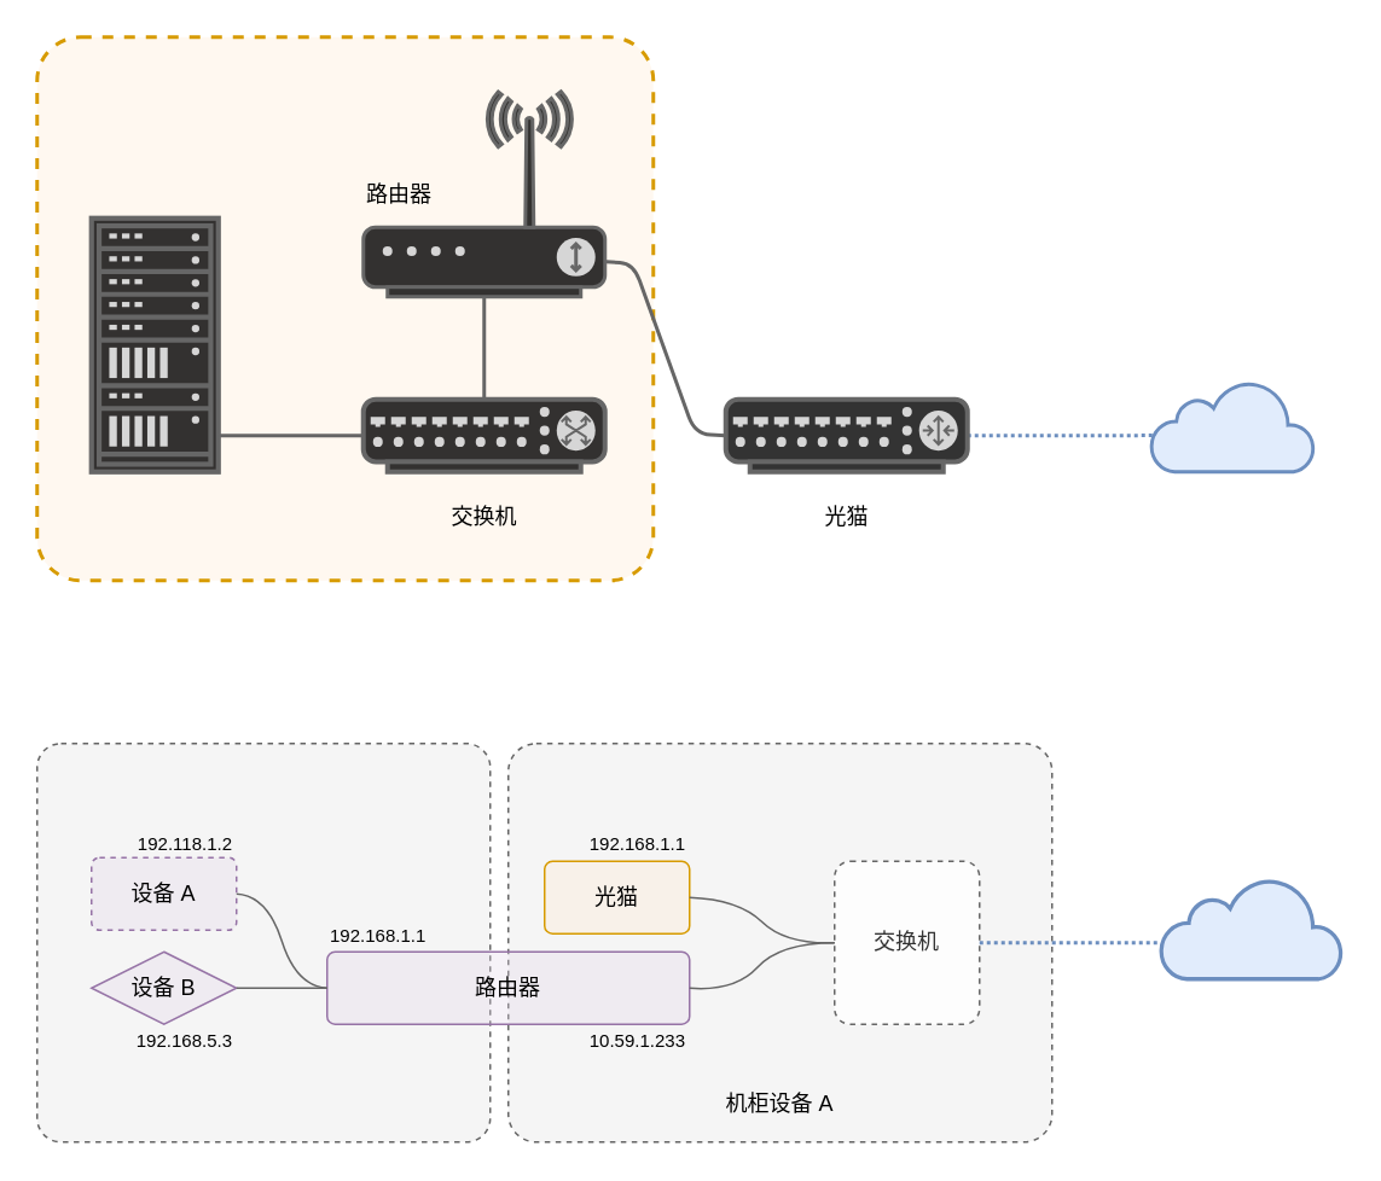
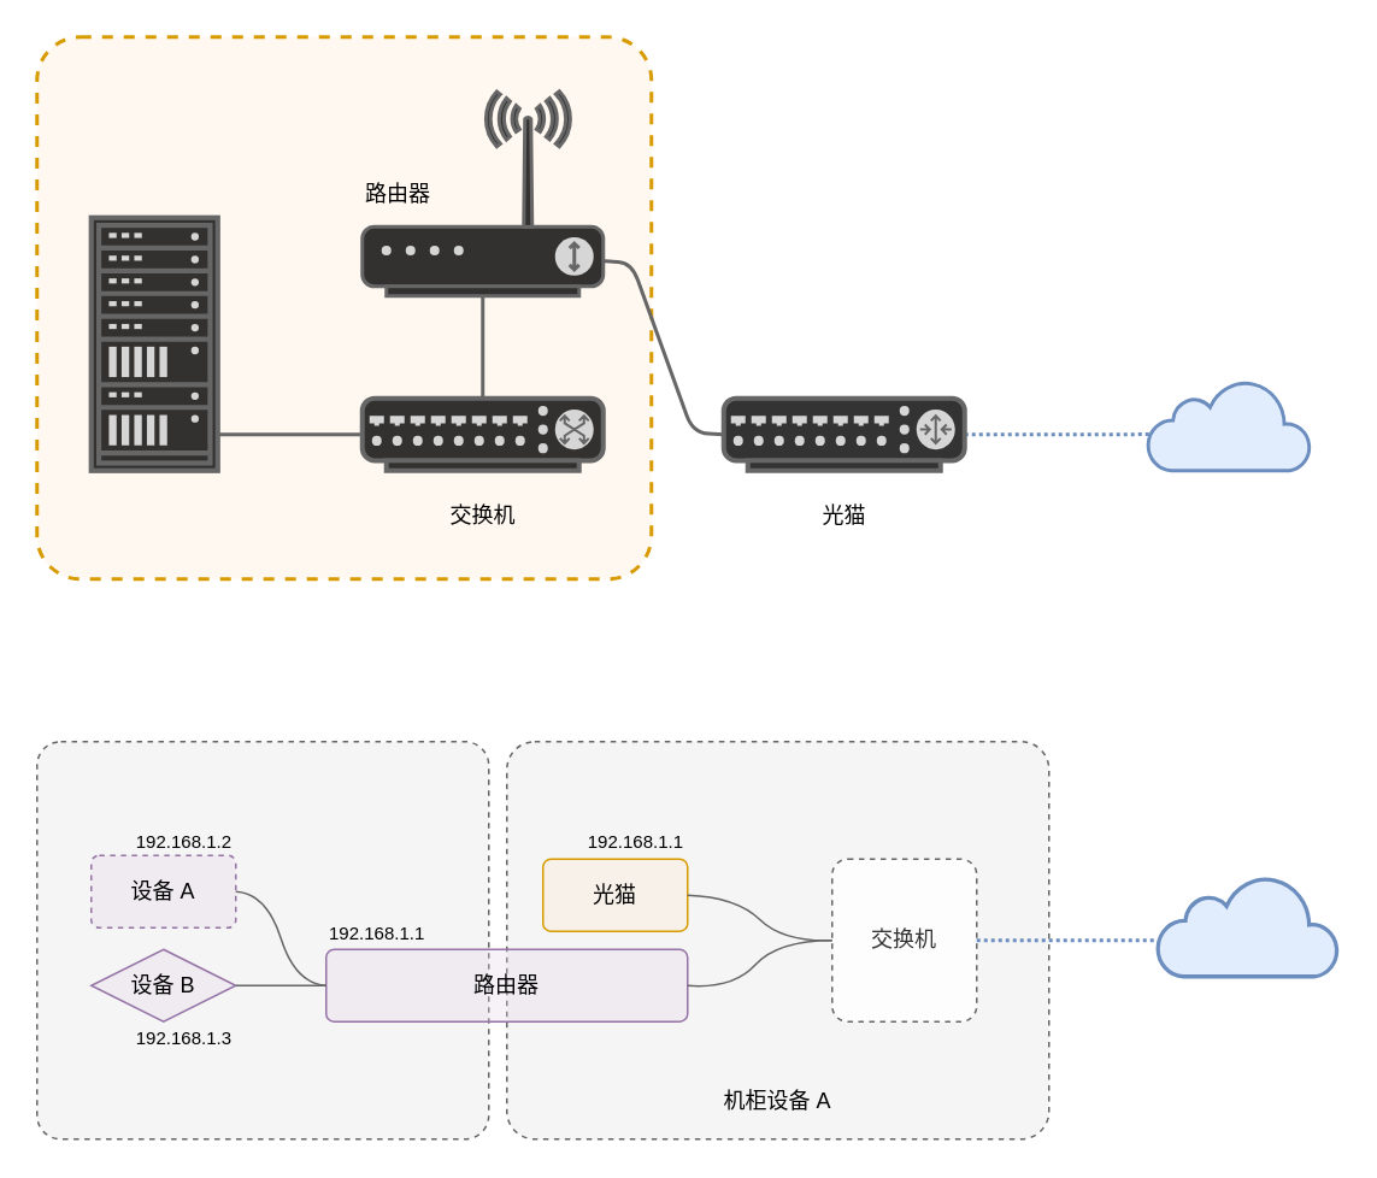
  <mxCell id="0" />
  <mxCell id="1" parent="0" />
  <mxCell id="2" value="" style="group" vertex="1" connectable="0" parent="1"><mxGeometry x="20" y="20" width="704.67" height="300" as="geometry" /></mxCell>
  <mxCell id="3" value="" style="rounded=1;whiteSpace=wrap;html=1;arcSize=8;fillColor=#ffe6cc;strokeColor=#d79b00;fillOpacity=30;dashed=1;strokeWidth=2;" vertex="1" parent="2"><mxGeometry width="340" height="300" as="geometry" /></mxCell>
  <mxCell id="4" style="edgeStyle=none;html=1;exitX=0.5;exitY=0;exitDx=0;exitDy=0;exitPerimeter=0;endArrow=none;endFill=0;strokeWidth=2;fillColor=#f5f5f5;strokeColor=#666666;" edge="1" parent="2" source="5" target="6"><mxGeometry relative="1" as="geometry" /></mxCell>
  <mxCell id="5" value="" style="verticalAlign=top;verticalLabelPosition=bottom;labelPosition=center;align=center;html=1;outlineConnect=0;gradientDirection=north;strokeWidth=2;shape=mxgraph.networks.switch;fillColor=#000000;fillOpacity=80;fontColor=#333333;strokeColor=#666666;" vertex="1" parent="2"><mxGeometry x="180" y="200" width="133.33" height="40" as="geometry" /></mxCell>
  <mxCell id="6" value="" style="verticalAlign=top;verticalLabelPosition=bottom;labelPosition=center;align=center;html=1;outlineConnect=0;fillColor=#000000;strokeColor=#666666;gradientDirection=north;strokeWidth=2;shape=mxgraph.networks.wireless_modem;fontFamily=Helvetica;fontSize=12;fontColor=#333333;fillOpacity=80;" vertex="1" parent="2"><mxGeometry x="180" y="30" width="133.33" height="113.33" as="geometry" /></mxCell>
  <mxCell id="7" style="edgeStyle=none;html=1;exitX=1;exitY=0.5;exitDx=0;exitDy=0;exitPerimeter=0;endArrow=none;endFill=0;fillColor=#dae8fc;strokeColor=#6c8ebf;strokeWidth=2;dashed=1;dashPattern=1 1;" edge="1" parent="2" source="8"><mxGeometry relative="1" as="geometry"><mxPoint x="616.67" y="219.905" as="targetPoint" /><mxPoint x="550" y="220" as="sourcePoint" /></mxGeometry></mxCell>
  <mxCell id="8" value="" style="fontColor=#333333;verticalAlign=top;verticalLabelPosition=bottom;labelPosition=center;align=center;html=1;outlineConnect=0;fillColor=#000000;strokeColor=#666666;gradientColor=none;gradientDirection=north;strokeWidth=2;shape=mxgraph.networks.router;fontFamily=Helvetica;fontSize=12;fillOpacity=80;" vertex="1" parent="2"><mxGeometry x="380" y="200" width="133.33" height="40" as="geometry" /></mxCell>
  <mxCell id="9" style="edgeStyle=none;html=1;entryX=0;entryY=0.5;entryDx=0;entryDy=0;entryPerimeter=0;endArrow=none;endFill=0;strokeWidth=2;fillColor=#f5f5f5;strokeColor=#666666;" edge="1" parent="2" target="8"><mxGeometry relative="1" as="geometry"><mxPoint x="314" y="124" as="sourcePoint" /><Array as="points"><mxPoint x="329" y="125" /><mxPoint x="363" y="219" /></Array></mxGeometry></mxCell>
  <mxCell id="10" value="" style="html=1;outlineConnect=0;fillColor=#dae8fc;strokeColor=#6c8ebf;gradientDirection=north;strokeWidth=2;shape=mxgraph.networks.cloud;align=center;verticalAlign=top;fontFamily=Helvetica;fontSize=12;fillOpacity=80;" vertex="1" parent="2"><mxGeometry x="614.67" y="190" width="90" height="50" as="geometry" /></mxCell>
  <mxCell id="11" value="光猫" style="text;html=1;align=center;verticalAlign=middle;whiteSpace=wrap;rounded=0;" vertex="1" parent="2"><mxGeometry x="416.67" y="250" width="60" height="30" as="geometry" /></mxCell>
  <mxCell id="12" value="路由器" style="text;html=1;align=center;verticalAlign=middle;whiteSpace=wrap;rounded=0;" vertex="1" parent="2"><mxGeometry x="170" y="71.66" width="60" height="30" as="geometry" /></mxCell>
  <mxCell id="13" value="交换机" style="text;html=1;align=center;verticalAlign=middle;whiteSpace=wrap;rounded=0;" vertex="1" parent="2"><mxGeometry x="216.67" y="250" width="60" height="30" as="geometry" /></mxCell>
  <mxCell id="14" value="" style="fontColor=#333333;verticalAlign=top;verticalLabelPosition=bottom;labelPosition=center;align=center;html=1;outlineConnect=0;fillColor=#000000;strokeColor=#666666;gradientColor=none;gradientDirection=north;strokeWidth=2;shape=mxgraph.networks.rack;fontFamily=Helvetica;fontSize=12;fillOpacity=80;" vertex="1" parent="2"><mxGeometry x="30" y="100" width="70" height="140" as="geometry" /></mxCell>
  <mxCell id="15" style="edgeStyle=none;html=1;exitX=0;exitY=0.5;exitDx=0;exitDy=0;exitPerimeter=0;fillColor=#f5f5f5;strokeColor=#666666;endArrow=none;endFill=0;strokeWidth=2;entryX=1;entryY=0.857;entryDx=0;entryDy=0;entryPerimeter=0;" edge="1" parent="2" source="5" target="14"><mxGeometry relative="1" as="geometry"><mxPoint x="246.67" y="280.0" as="targetPoint" /></mxGeometry></mxCell>
  <mxCell id="16" value="" style="group" vertex="1" connectable="0" parent="1"><mxGeometry x="20" y="410" width="720" height="220" as="geometry" /></mxCell>
  <mxCell id="17" value="" style="rounded=1;whiteSpace=wrap;html=1;fillColor=#f5f5f5;strokeColor=#666666;fontColor=#333333;dashed=1;arcSize=6;" vertex="1" parent="16"><mxGeometry width="250" height="220" as="geometry" /></mxCell>
  <mxCell id="18" value="" style="rounded=1;whiteSpace=wrap;html=1;fillColor=#f5f5f5;strokeColor=#666666;fontColor=#333333;dashed=1;arcSize=7;" vertex="1" parent="16"><mxGeometry x="260" width="300" height="220" as="geometry" /></mxCell>
  <mxCell id="19" value="交换机" style="rounded=1;whiteSpace=wrap;html=1;arcSize=11;fillColor=default;fontColor=#333333;strokeColor=#666666;dashed=1;fillOpacity=80;imageWidth=24;" vertex="1" parent="16"><mxGeometry x="440" y="65" width="80" height="90" as="geometry" /></mxCell>
  <mxCell id="20" value="" style="html=1;outlineConnect=0;fillColor=#dae8fc;strokeColor=#6c8ebf;gradientDirection=north;strokeWidth=2;shape=mxgraph.networks.cloud;align=center;verticalAlign=top;fontFamily=Helvetica;fontSize=12;fillOpacity=80;" vertex="1" parent="16"><mxGeometry x="620" y="74.44" width="100" height="55.56" as="geometry" /></mxCell>
  <mxCell id="21" style="edgeStyle=none;html=1;exitX=1;exitY=0.5;exitDx=0;exitDy=0;endArrow=none;endFill=0;fillColor=#dae8fc;strokeColor=#6c8ebf;strokeWidth=2;dashed=1;dashPattern=1 1;" edge="1" parent="16" source="19"><mxGeometry relative="1" as="geometry"><mxPoint x="620" y="109.92" as="targetPoint" /><mxPoint x="530" y="109.92" as="sourcePoint" /></mxGeometry></mxCell>
  <mxCell id="22" value="光猫" style="rounded=1;whiteSpace=wrap;html=1;arcSize=11;fillColor=#ffe6cc;strokeColor=#d79b00;fillOpacity=30;" vertex="1" parent="16"><mxGeometry x="280" y="65" width="80" height="40" as="geometry" /></mxCell>
  <mxCell id="23" value="路由器" style="rounded=1;whiteSpace=wrap;html=1;arcSize=11;fillColor=#e1d5e7;strokeColor=#9673a6;fillOpacity=30;gradientColor=none;" vertex="1" parent="16"><mxGeometry x="160" y="115" width="200" height="40" as="geometry" /></mxCell>
  <mxCell id="24" value="" style="curved=1;endArrow=none;html=1;exitX=1;exitY=0.5;exitDx=0;exitDy=0;entryX=0;entryY=0.5;entryDx=0;entryDy=0;endFill=0;fillColor=#f5f5f5;strokeColor=#666666;" edge="1" parent="16" source="22" target="19"><mxGeometry width="50" height="50" relative="1" as="geometry"><mxPoint x="380" y="120" as="sourcePoint" /><mxPoint x="430" y="70" as="targetPoint" /><Array as="points"><mxPoint x="387" y="86" /><mxPoint x="413" y="111" /></Array></mxGeometry></mxCell>
  <mxCell id="25" value="" style="curved=1;endArrow=none;html=1;exitX=1;exitY=0.5;exitDx=0;exitDy=0;entryX=0;entryY=0.5;entryDx=0;entryDy=0;endFill=0;fillColor=#f5f5f5;strokeColor=#666666;" edge="1" parent="16" source="23" target="19"><mxGeometry width="50" height="50" relative="1" as="geometry"><mxPoint x="370" y="95" as="sourcePoint" /><mxPoint x="450" y="120" as="targetPoint" /><Array as="points"><mxPoint x="385" y="137" /><mxPoint x="410" y="110" /></Array></mxGeometry></mxCell>
  <mxCell id="26" value="机柜设备 A" style="text;html=1;align=center;verticalAlign=middle;whiteSpace=wrap;rounded=0;" vertex="1" parent="16"><mxGeometry x="365" y="184" width="90" height="30" as="geometry" /></mxCell>
  <mxCell id="27" value="&lt;font style=&quot;font-size: 10px;&quot;&gt;192.168.1.1&lt;/font&gt;" style="text;html=1;align=right;verticalAlign=middle;whiteSpace=wrap;rounded=0;" vertex="1" parent="16"><mxGeometry x="300" y="47" width="60" height="15" as="geometry" /></mxCell>
- <mxCell id="28" value="&lt;font style=&quot;font-size: 10px;&quot;&gt;10.59.1.233&lt;/font&gt;" style="text;html=1;align=right;verticalAlign=middle;whiteSpace=wrap;rounded=0;" vertex="1" parent="16"><mxGeometry x="300" y="156" width="60" height="15" as="geometry" /></mxCell>
  <mxCell id="29" value="设备 A" style="rounded=1;whiteSpace=wrap;html=1;arcSize=11;fillColor=#e1d5e7;strokeColor=#9673a6;fillOpacity=30;gradientColor=none;dashed=1;" vertex="1" parent="16"><mxGeometry x="30" y="63" width="80" height="40" as="geometry" /></mxCell>
  <mxCell id="30" value="设备 B" style="rhombus;whiteSpace=wrap;html=1;arcSize=11;fillColor=#e1d5e7;strokeColor=#9673a6;fillOpacity=30;gradientColor=none;" vertex="1" parent="16"><mxGeometry x="30" y="115" width="80" height="40" as="geometry" /></mxCell>
  <mxCell id="31" value="" style="curved=1;endArrow=none;html=1;exitX=1;exitY=0.5;exitDx=0;exitDy=0;entryX=0;entryY=0.5;entryDx=0;entryDy=0;endFill=0;fillColor=#f5f5f5;strokeColor=#666666;" edge="1" parent="16" source="29" target="23"><mxGeometry width="50" height="50" relative="1" as="geometry"><mxPoint x="110" y="79" as="sourcePoint" /><mxPoint x="190" y="104" as="targetPoint" /><Array as="points"><mxPoint x="127" y="84" /><mxPoint x="143" y="134" /></Array></mxGeometry></mxCell>
  <mxCell id="32" value="" style="endArrow=none;html=1;entryX=0;entryY=0.5;entryDx=0;entryDy=0;exitX=1;exitY=0.5;exitDx=0;exitDy=0;fillColor=#f5f5f5;strokeColor=#666666;" edge="1" parent="16" source="30" target="23"><mxGeometry width="50" height="50" relative="1" as="geometry"><mxPoint x="150" y="110" as="sourcePoint" /><mxPoint x="200" y="60" as="targetPoint" /></mxGeometry></mxCell>
  <mxCell id="33" value="&lt;font style=&quot;font-size: 10px;&quot;&gt;192.168.1.1&lt;/font&gt;" style="text;html=1;align=left;verticalAlign=middle;whiteSpace=wrap;rounded=0;" vertex="1" parent="16"><mxGeometry x="160" y="98" width="60" height="15" as="geometry" /></mxCell>
- <mxCell id="34" value="&lt;font style=&quot;font-size: 10px;&quot;&gt;192.118.1.2&lt;/font&gt;" style="text;html=1;align=right;verticalAlign=middle;whiteSpace=wrap;rounded=0;" vertex="1" parent="16"><mxGeometry x="50" y="47" width="60" height="15" as="geometry" /></mxCell>
- <mxCell id="35" value="&lt;font style=&quot;font-size: 10px;&quot;&gt;192.168.5.3&lt;/font&gt;" style="text;html=1;align=right;verticalAlign=middle;whiteSpace=wrap;rounded=0;" vertex="1" parent="16"><mxGeometry x="50" y="156" width="60" height="15" as="geometry" /></mxCell>
+ <mxCell id="34" value="&lt;font style=&quot;font-size: 10px;&quot;&gt;192.168.1.2&lt;/font&gt;" style="text;html=1;align=right;verticalAlign=middle;whiteSpace=wrap;rounded=0;" vertex="1" parent="16"><mxGeometry x="50" y="47" width="60" height="15" as="geometry" /></mxCell>
+ <mxCell id="35" value="&lt;font style=&quot;font-size: 10px;&quot;&gt;192.168.1.3&lt;/font&gt;" style="text;html=1;align=right;verticalAlign=middle;whiteSpace=wrap;rounded=0;" vertex="1" parent="16"><mxGeometry x="50" y="156" width="60" height="15" as="geometry" /></mxCell>
